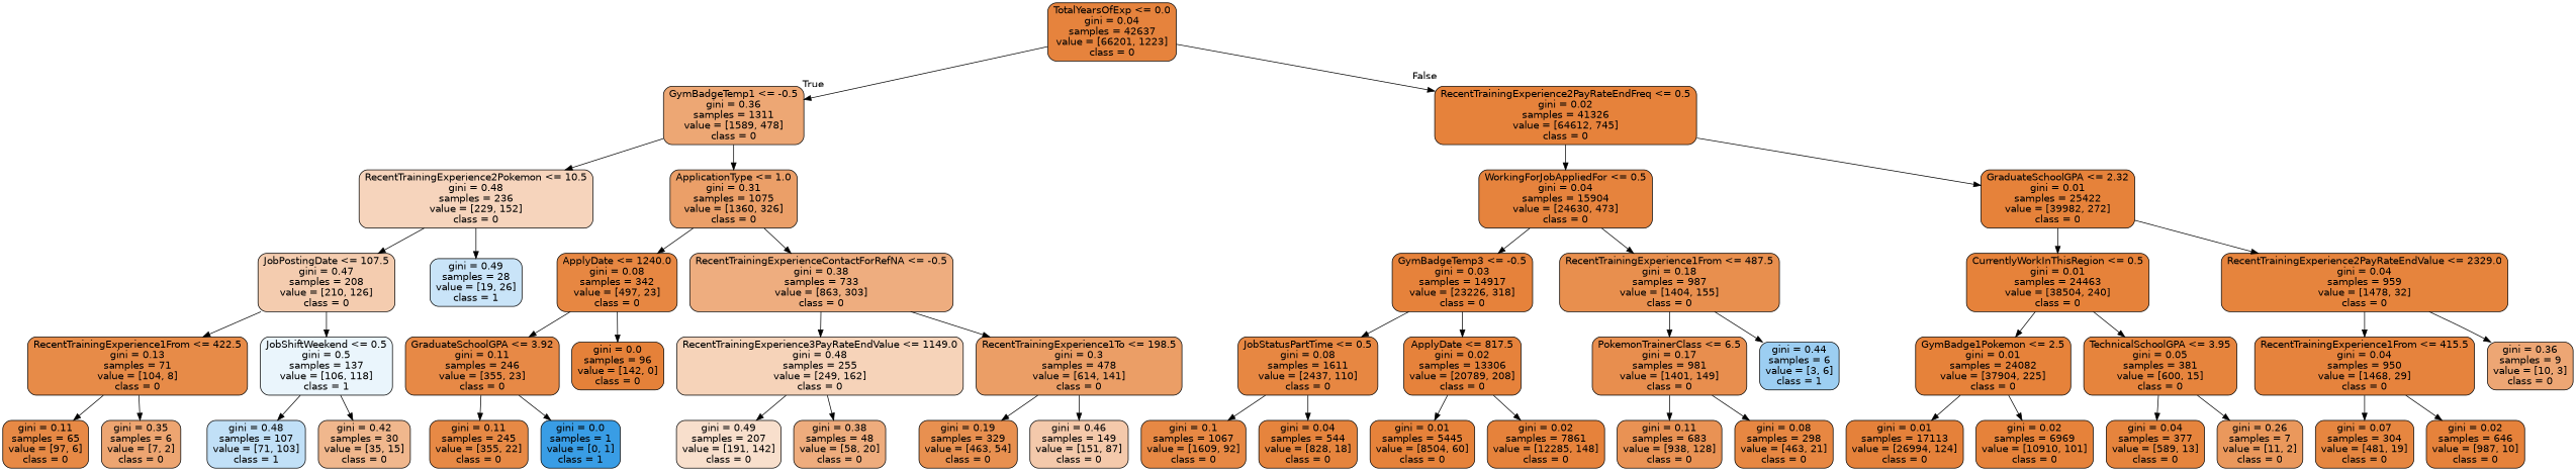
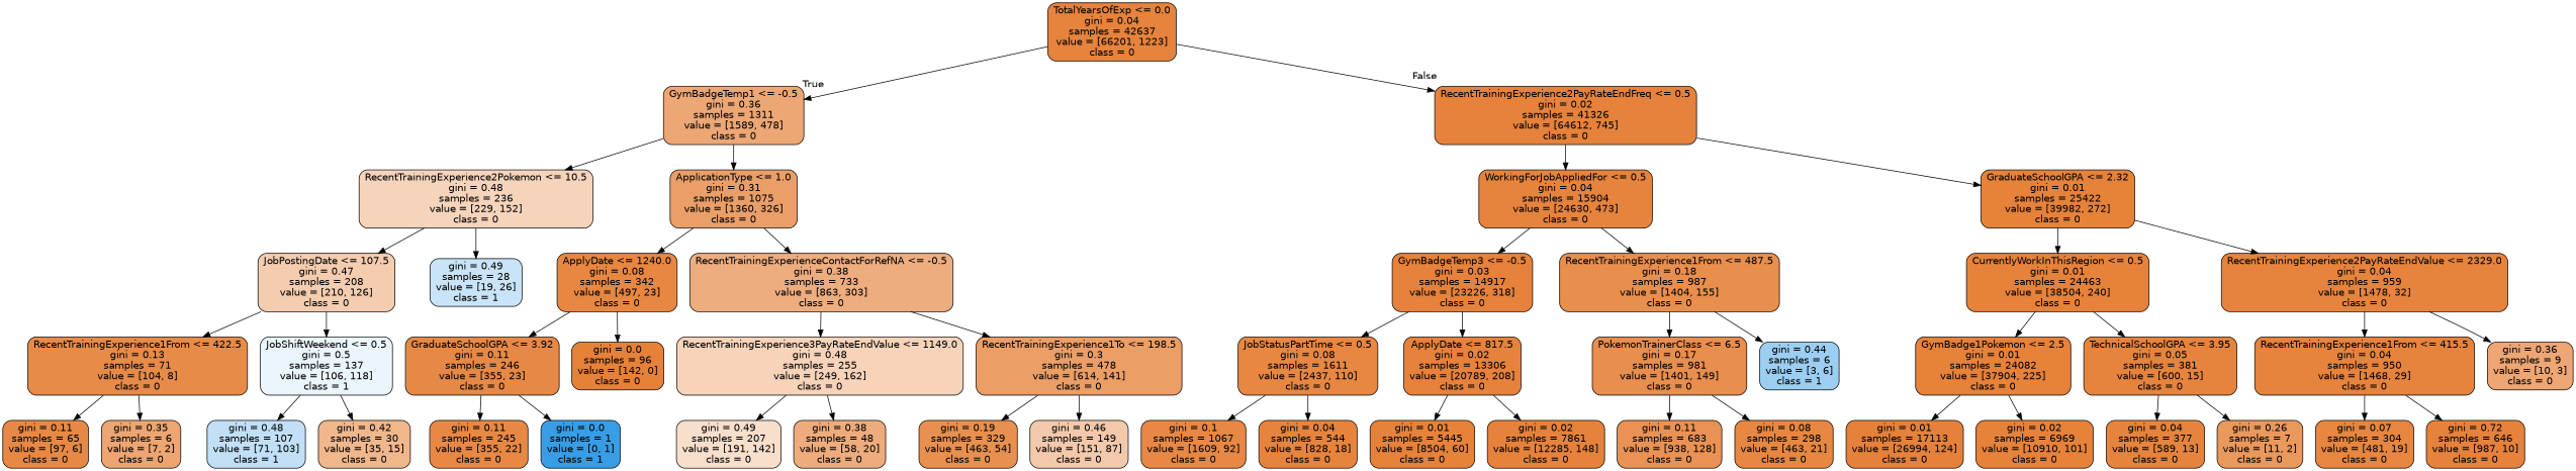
  digraph {
    node [color=black fillcolor="#e58139fc" fontname=helvetica shape=box style="filled, rounded"]
    edge [fontname=helvetica]
    n1 [fillcolor="#e58139fa" label="TotalYearsOfExp <= 0.0\ngini = 0.04\nsamples = 42637\nvalue = [66201, 1223]\nclass = 0"]
    n2 [fillcolor="#e58139b2" label="GymBadgeTemp1 <= -0.5\ngini = 0.36\nsamples = 1311\nvalue = [1589, 478]\nclass = 0"]
    n3 [label="RecentTrainingExperience2PayRateEndFreq <= 0.5\ngini = 0.02\nsamples = 41326\nvalue = [64612, 745]\nclass = 0"]
    n4 [fillcolor="#e5813956" label="RecentTrainingExperience2Pokemon <= 10.5\ngini = 0.48\nsamples = 236\nvalue = [229, 152]\nclass = 0"]
    n5 [fillcolor="#e58139c2" label="ApplicationType <= 1.0\ngini = 0.31\nsamples = 1075\nvalue = [1360, 326]\nclass = 0"]
    n6 [fillcolor="#e58139fa" label="WorkingForJobAppliedFor <= 0.5\ngini = 0.04\nsamples = 15904\nvalue = [24630, 473]\nclass = 0"]
    n7 [fillcolor="#e58139fd" label="GraduateSchoolGPA <= 2.32\ngini = 0.01\nsamples = 25422\nvalue = [39982, 272]\nclass = 0"]
    n8 [fillcolor="#e5813966" label="JobPostingDate <= 107.5\ngini = 0.47\nsamples = 208\nvalue = [210, 126]\nclass = 0"]
    n9 [fillcolor="#399de545" label="gini = 0.49\nsamples = 28\nvalue = [19, 26]\nclass = 1"]
    n10 [fillcolor="#e58139f3" label="ApplyDate <= 1240.0\ngini = 0.08\nsamples = 342\nvalue = [497, 23]\nclass = 0"]
    n11 [fillcolor="#e58139a5" label="RecentTrainingExperienceContactForRefNA <= -0.5\ngini = 0.38\nsamples = 733\nvalue = [863, 303]\nclass = 0"]
    n12 [fillcolor="#e58139eb" label="RecentTrainingExperience1From <= 422.5\ngini = 0.13\nsamples = 71\nvalue = [104, 8]\nclass = 0"]
    n13 [fillcolor="#399de51a" label="JobShiftWeekend <= 0.5\ngini = 0.5\nsamples = 137\nvalue = [106, 118]\nclass = 1"]
    n14 [fillcolor="#e58139ef" label="gini = 0.11\nsamples = 65\nvalue = [97, 6]\nclass = 0"]
    n15 [fillcolor="#e58139b6" label="gini = 0.35\nsamples = 6\nvalue = [7, 2]\nclass = 0"]
    n16 [fillcolor="#399de54f" label="gini = 0.48\nsamples = 107\nvalue = [71, 103]\nclass = 1"]
    n17 [fillcolor="#e5813992" label="gini = 0.42\nsamples = 30\nvalue = [35, 15]\nclass = 0"]
    n18 [fillcolor="#e58139ee" label="GraduateSchoolGPA <= 3.92\ngini = 0.11\nsamples = 246\nvalue = [355, 23]\nclass = 0"]
    n19 [fillcolor="#e58139ff" label="gini = 0.0\nsamples = 96\nvalue = [142, 0]\nclass = 0"]
    n20 [fillcolor="#e5813959" label="RecentTrainingExperience3PayRateEndValue <= 1149.0\ngini = 0.48\nsamples = 255\nvalue = [249, 162]\nclass = 0"]
    n21 [fillcolor="#e58139c4" label="RecentTrainingExperience1To <= 198.5\ngini = 0.3\nsamples = 478\nvalue = [614, 141]\nclass = 0"]
    n22 [fillcolor="#e58139ef" label="gini = 0.11\nsamples = 245\nvalue = [355, 22]\nclass = 0"]
    n23 [fillcolor="#399de5ff" label="gini = 0.0\nsamples = 1\nvalue = [0, 1]\nclass = 1"]
    n24 [fillcolor="#e5813941" label="gini = 0.49\nsamples = 207\nvalue = [191, 142]\nclass = 0"]
    n25 [fillcolor="#e58139a7" label="gini = 0.38\nsamples = 48\nvalue = [58, 20]\nclass = 0"]
    n26 [fillcolor="#e58139e1" label="gini = 0.19\nsamples = 329\nvalue = [463, 54]\nclass = 0"]
    n27 [fillcolor="#e581396c" label="gini = 0.46\nsamples = 149\nvalue = [151, 87]\nclass = 0"]
    n28 [label="GymBadgeTemp3 <= -0.5\ngini = 0.03\nsamples = 14917\nvalue = [23226, 318]\nclass = 0"]
    n29 [fillcolor="#e58139e3" label="RecentTrainingExperience1From <= 487.5\ngini = 0.18\nsamples = 987\nvalue = [1404, 155]\nclass = 0"]
    n30 [fillcolor="#e58139fd" label="CurrentlyWorkInThisRegion <= 0.5\ngini = 0.01\nsamples = 24463\nvalue = [38504, 240]\nclass = 0"]
    n31 [fillcolor="#e58139f9" label="RecentTrainingExperience2PayRateEndValue <= 2329.0\ngini = 0.04\nsamples = 959\nvalue = [1478, 32]\nclass = 0"]
    n32 [fillcolor="#e58139f3" label="JobStatusPartTime <= 0.5\ngini = 0.08\nsamples = 1611\nvalue = [2437, 110]\nclass = 0"]
    n33 [label="ApplyDate <= 817.5\ngini = 0.02\nsamples = 13306\nvalue = [20789, 208]\nclass = 0"]
    n34 [fillcolor="#e58139e4" label="PokemonTrainerClass <= 6.5\ngini = 0.17\nsamples = 981\nvalue = [1401, 149]\nclass = 0"]
    n35 [fillcolor="#399de57f" label="gini = 0.44\nsamples = 6\nvalue = [3, 6]\nclass = 1"]
    n36 [fillcolor="#e58139f0" label="gini = 0.1\nsamples = 1067\nvalue = [1609, 92]\nclass = 0"]
    n37 [fillcolor="#e58139f9" label="gini = 0.04\nsamples = 544\nvalue = [828, 18]\nclass = 0"]
    n38 [fillcolor="#e58139fd" label="gini = 0.01\nsamples = 5445\nvalue = [8504, 60]\nclass = 0"]
    n39 [label="gini = 0.02\nsamples = 7861\nvalue = [12285, 148]\nclass = 0"]
    n40 [fillcolor="#e58139dc" label="gini = 0.11\nsamples = 683\nvalue = [938, 128]\nclass = 0"]
    n41 [fillcolor="#e58139f3" label="gini = 0.08\nsamples = 298\nvalue = [463, 21]\nclass = 0"]
    n42 [fillcolor="#e58139fd" label="GymBadge1Pokemon <= 2.5\ngini = 0.01\nsamples = 24082\nvalue = [37904, 225]\nclass = 0"]
    n43 [fillcolor="#e58139f9" label="TechnicalSchoolGPA <= 3.95\ngini = 0.05\nsamples = 381\nvalue = [600, 15]\nclass = 0"]
    n44 [fillcolor="#e58139fa" label="RecentTrainingExperience1From <= 415.5\ngini = 0.04\nsamples = 950\nvalue = [1468, 29]\nclass = 0"]
    n45 [fillcolor="#e58139b3" label="gini = 0.36\nsamples = 9\nvalue = [10, 3]\nclass = 0"]
    n46 [fillcolor="#e58139fe" label="gini = 0.01\nsamples = 17113\nvalue = [26994, 124]\nclass = 0"]
    n47 [fillcolor="#e58139fd" label="gini = 0.02\nsamples = 6969\nvalue = [10910, 101]\nclass = 0"]
    n48 [fillcolor="#e58139f9" label="gini = 0.04\nsamples = 377\nvalue = [589, 13]\nclass = 0"]
    n49 [fillcolor="#e58139d1" label="gini = 0.26\nsamples = 7\nvalue = [11, 2]\nclass = 0"]
    n50 [fillcolor="#e58139f5" label="gini = 0.07\nsamples = 304\nvalue = [481, 19]\nclass = 0"]
-   n51 [label="gini = 0.02\nsamples = 646\nvalue = [987, 10]\nclass = 0"]
+   n51 [label="gini = 0.72\nsamples = 646\nvalue = [987, 10]\nclass = 0"]
    n1 -> n2 [headlabel=True labelangle=45 labeldistance=2.5]
    n1 -> n3 [headlabel=False labelangle=-45 labeldistance=2.5]
    n2 -> n4
    n2 -> n5
    n3 -> n6
    n3 -> n7
    n4 -> n8
    n4 -> n9
    n5 -> n10
    n5 -> n11
    n6 -> n28
    n6 -> n29
    n7 -> n30
    n7 -> n31
    n8 -> n12
    n8 -> n13
    n10 -> n18
    n10 -> n19
    n11 -> n20
    n11 -> n21
    n12 -> n14
    n12 -> n15
    n13 -> n16
    n13 -> n17
    n18 -> n22
    n18 -> n23
    n20 -> n24
    n20 -> n25
    n21 -> n26
    n21 -> n27
    n28 -> n32
    n28 -> n33
    n29 -> n34
    n29 -> n35
    n30 -> n42
    n30 -> n43
    n31 -> n44
    n31 -> n45
    n32 -> n36
    n32 -> n37
    n33 -> n38
    n33 -> n39
    n34 -> n40
    n34 -> n41
    n42 -> n46
    n42 -> n47
    n43 -> n48
    n43 -> n49
    n44 -> n50
    n44 -> n51
  }
